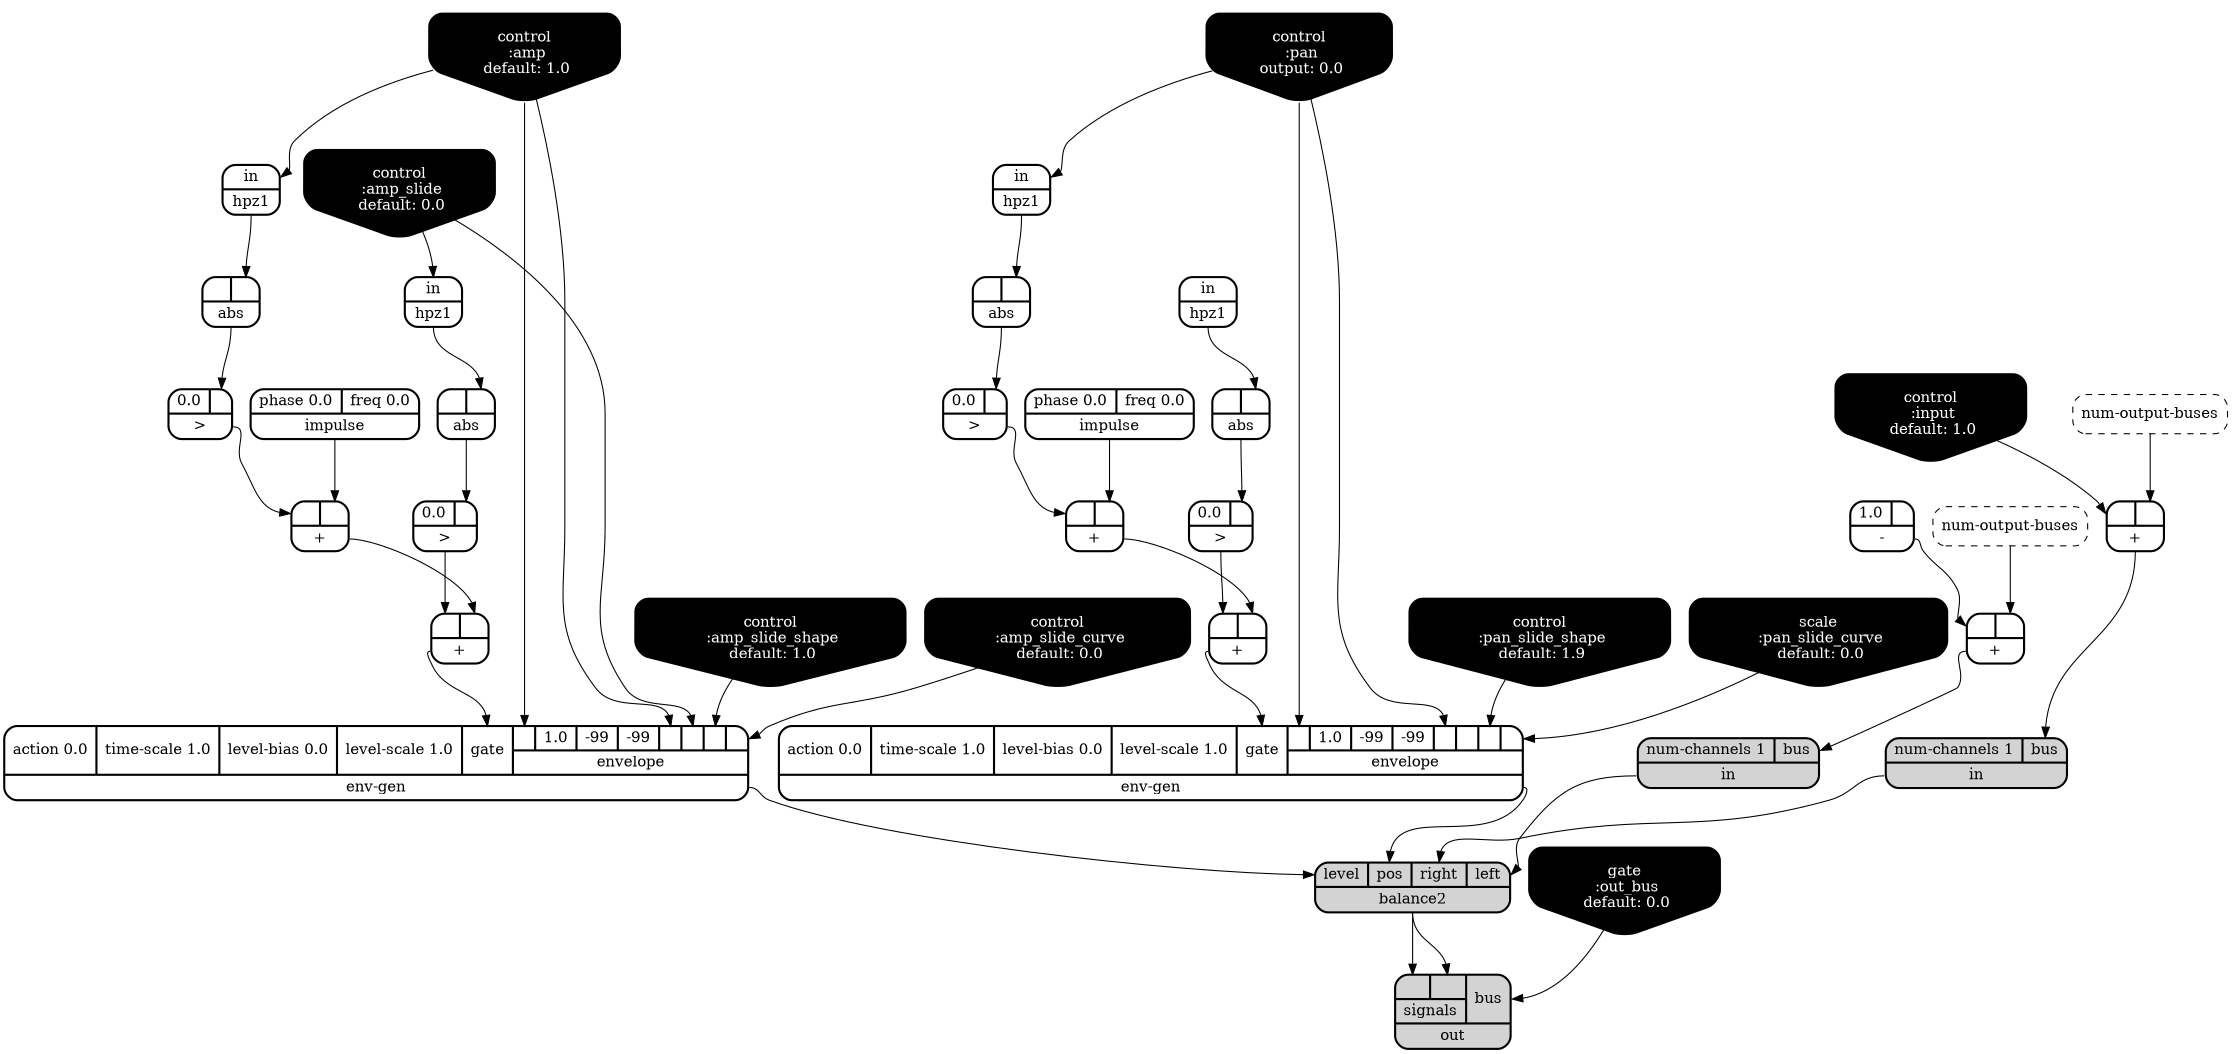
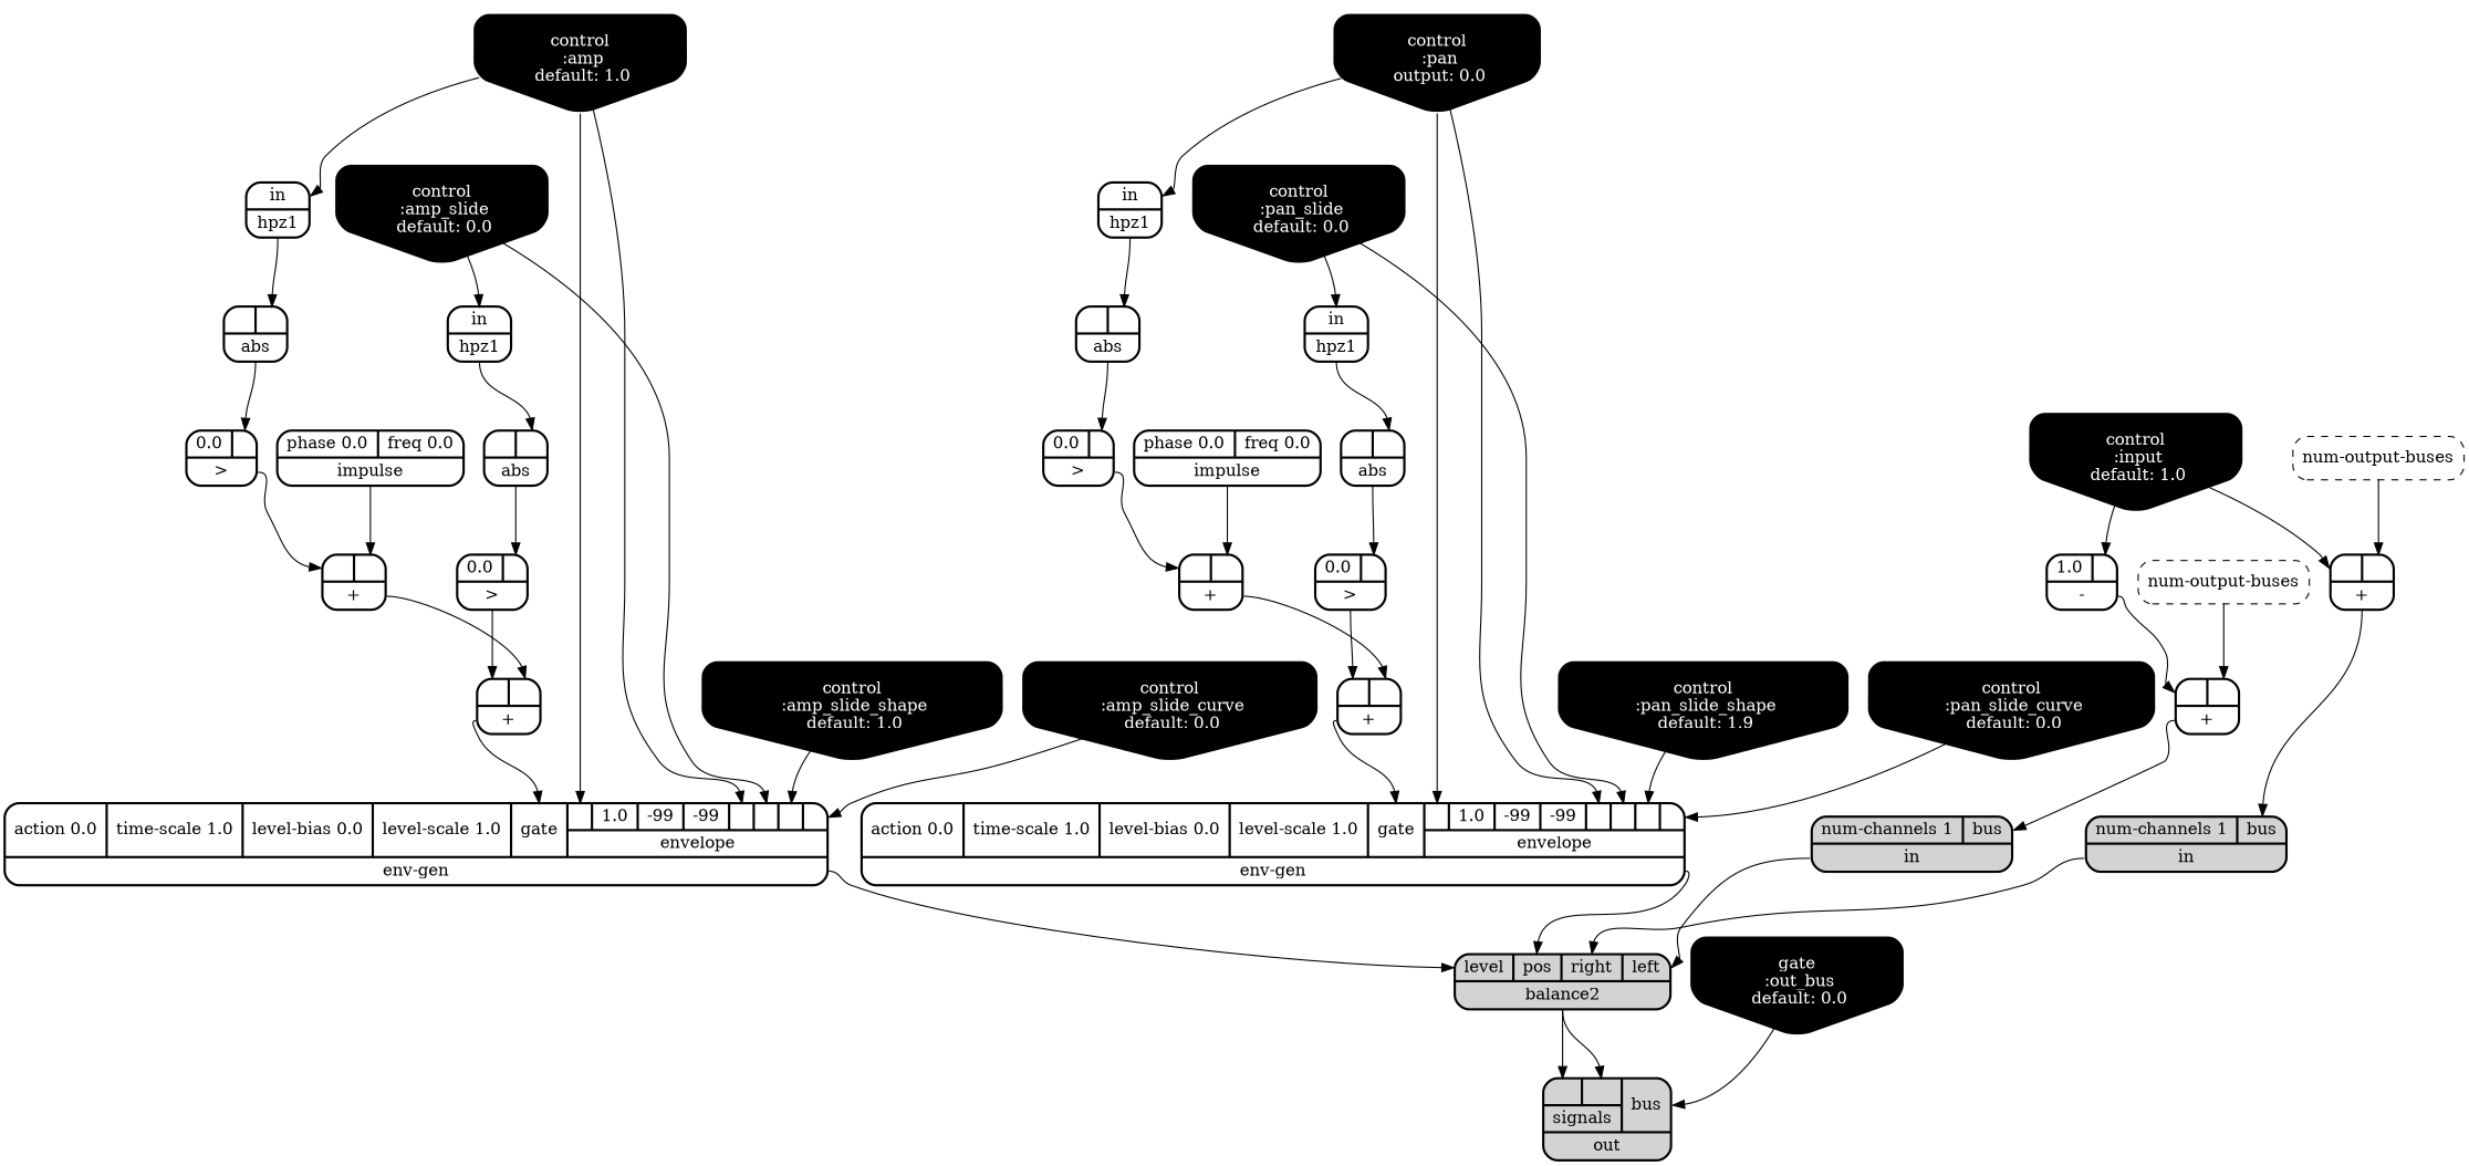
  digraph {
    node [rankdir=LR shape=record style="bold, rounded"]
    edge [headport=a tailport=__UG_NAME__]
    n1 [label="{{ <b> |<a> } |<__UG_NAME__>+ }"]
    n2 [label="{{ <b> |<a> } |<__UG_NAME__>+ }"]
    n3 [label="{{ <action> action 0.0|<time____scale> time-scale 1.0|<level____bias> level-bias 0.0|<level____scale> level-scale 1.0|<gate> gate|{{<envelope___control___0>|1.0|-99|-99|<envelope___control___4>|<envelope___control___5>|<envelope___control___6>|<envelope___control___7>}|envelope}} |<__UG_NAME__>env-gen }"]
    n4 [label="{{ <b> |<a> } |<__UG_NAME__>+ }"]
    n5 [label="{{ <b> |<a> } |<__UG_NAME__>+ }"]
    n6 [label="{{ <action> action 0.0|<time____scale> time-scale 1.0|<level____bias> level-bias 0.0|<level____scale> level-scale 1.0|<gate> gate|{{<envelope___control___0>|1.0|-99|-99|<envelope___control___4>|<envelope___control___5>|<envelope___control___6>|<envelope___control___7>}|envelope}} |<__UG_NAME__>env-gen }"]
    n7 [label="{{ <level> level|<pos> pos|<right> right|<left> left} |<__UG_NAME__>balance2 }" style="filled, bold, rounded"]
    n8 [label="{{ <b> |<a> } |<__UG_NAME__>+ }"]
    n9 [label="{{ <num____channels> num-channels 1|<bus> bus} |<__UG_NAME__>in }" style="filled, bold, rounded"]
    n10 [label="{{ <b> |<a> } |<__UG_NAME__>+ }"]
    n11 [label="{{ <num____channels> num-channels 1|<bus> bus} |<__UG_NAME__>in }" style="filled, bold, rounded"]
    n12 [label="{{ <b> 1.0|<a> } |<__UG_NAME__>- }"]
    n13 [label="{{ <b> 0.0|<a> } |<__UG_NAME__>\> }"]
    n14 [label="{{ <b> 0.0|<a> } |<__UG_NAME__>\> }"]
    n15 [label="{{ <b> 0.0|<a> } |<__UG_NAME__>\> }"]
    n16 [label="{{ <b> 0.0|<a> } |<__UG_NAME__>\> }"]
    n17 [label="{{ <b> |<a> } |<__UG_NAME__>abs }"]
    n18 [label="{{ <b> |<a> } |<__UG_NAME__>abs }"]
    n19 [label="{{ <b> |<a> } |<__UG_NAME__>abs }"]
    n20 [label="{{ <b> |<a> } |<__UG_NAME__>abs }"]
    n21 [label="{{ {{<signals___balance2___0>|<signals___balance2___1>}|signals}|<bus> bus} |<__UG_NAME__>out }" style="filled, bold, rounded"]
    n22 [fillcolor=black fontcolor=white label="control\n :amp\n default: 1.0" shape=invhouse style="rounded, filled, bold" rankdir=""]
    n23 [label="{{ <in> in} |<__UG_NAME__>hpz1 }"]
    n24 [fillcolor=black fontcolor=white label="control\n :amp_slide\n default: 0.0" shape=invhouse style="rounded, filled, bold" rankdir=""]
    n25 [label="{{ <in> in} |<__UG_NAME__>hpz1 }"]
    n26 [fillcolor=black fontcolor=white label="control\n :amp_slide_shape\n default: 1.0" shape=invhouse style="rounded, filled, bold" rankdir=""]
    n27 [fillcolor=black fontcolor=white label="control\n :amp_slide_curve\n default: 0.0" shape=invhouse style="rounded, filled, bold" rankdir=""]
    n28 [fillcolor=black fontcolor=white label="control\n :pan\n output: 0.0" shape=invhouse style="rounded, filled, bold" rankdir=""]
    n29 [label="{{ <in> in} |<__UG_NAME__>hpz1 }"]
+   n30 [fillcolor=black fontcolor=white label="control\n :pan_slide\n default: 0.0" shape=invhouse style="rounded, filled, bold" rankdir=""]
    n31 [label="{{ <in> in} |<__UG_NAME__>hpz1 }"]
    n32 [fillcolor=black fontcolor=white label="control\n :pan_slide_shape\n default: 1.9" shape=invhouse style="rounded, filled, bold" rankdir=""]
-   n33 [fillcolor=black fontcolor=white label="scale\n :pan_slide_curve\n default: 0.0" shape=invhouse style="rounded, filled, bold" rankdir=""]
+   n33 [fillcolor=black fontcolor=white label="control\n :pan_slide_curve\n default: 0.0" shape=invhouse style="rounded, filled, bold" rankdir=""]
    n34 [fillcolor=black fontcolor=white label="control\n :input\n default: 1.0" shape=invhouse style="rounded, filled, bold" rankdir=""]
    n35 [fillcolor=black fontcolor=white label="gate\n :out_bus\n default: 0.0" shape=invhouse style="rounded, filled, bold" rankdir=""]
    n36 [label="{{ <phase> phase 0.0|<freq> freq 0.0} |<__UG_NAME__>impulse }"]
    n37 [label="{{ <phase> phase 0.0|<freq> freq 0.0} |<__UG_NAME__>impulse }"]
    n38 [label="{<__UG_NAME__>num-output-buses }" style="dashed, rounded"]
    n39 [label="{<__UG_NAME__>num-output-buses }" style="dashed, rounded"]
    n1 -> n2
    n2 -> n3 [headport=gate]
    n3 -> n7 [headport=level]
    n4 -> n5
    n5 -> n6 [headport=gate]
    n6 -> n7 [headport=pos]
    n7 -> n21 [headport=signals___balance2___0]
    n7 -> n21 [headport=signals___balance2___1]
    n8 -> n9 [headport=bus]
    n9 -> n7 [headport=left]
    n10 -> n11 [headport=bus]
    n11 -> n7 [headport=right]
    n12 -> n8 [headport=b]
    n13 -> n4 [headport=b]
    n14 -> n1 [headport=b]
    n15 -> n5 [headport=b]
    n16 -> n2 [headport=b]
    n17 -> n13
    n18 -> n14
    n19 -> n15
    n20 -> n16
    n22 -> n3 [headport=envelope___control___0]
    n22 -> n3 [headport=envelope___control___4]
    n22 -> n23 [headport=in]
    n23 -> n18
    n24 -> n3 [headport=envelope___control___5]
    n24 -> n25 [headport=in]
    n25 -> n20
    n26 -> n3 [headport=envelope___control___6]
    n27 -> n3 [headport=envelope___control___7]
    n28 -> n6 [headport=envelope___control___0]
    n28 -> n6 [headport=envelope___control___4]
    n28 -> n29 [headport=in]
    n29 -> n17
+   n30 -> n6 [headport=envelope___control___5]
+   n30 -> n31 [headport=in]
    n31 -> n19
    n32 -> n6 [headport=envelope___control___6]
    n33 -> n6 [headport=envelope___control___7]
    n34 -> n10 [headport=b]
+   n34 -> n12
    n35 -> n21 [headport=bus]
    n36 -> n1
    n37 -> n4
    n38 -> n8
    n39 -> n10
  }
